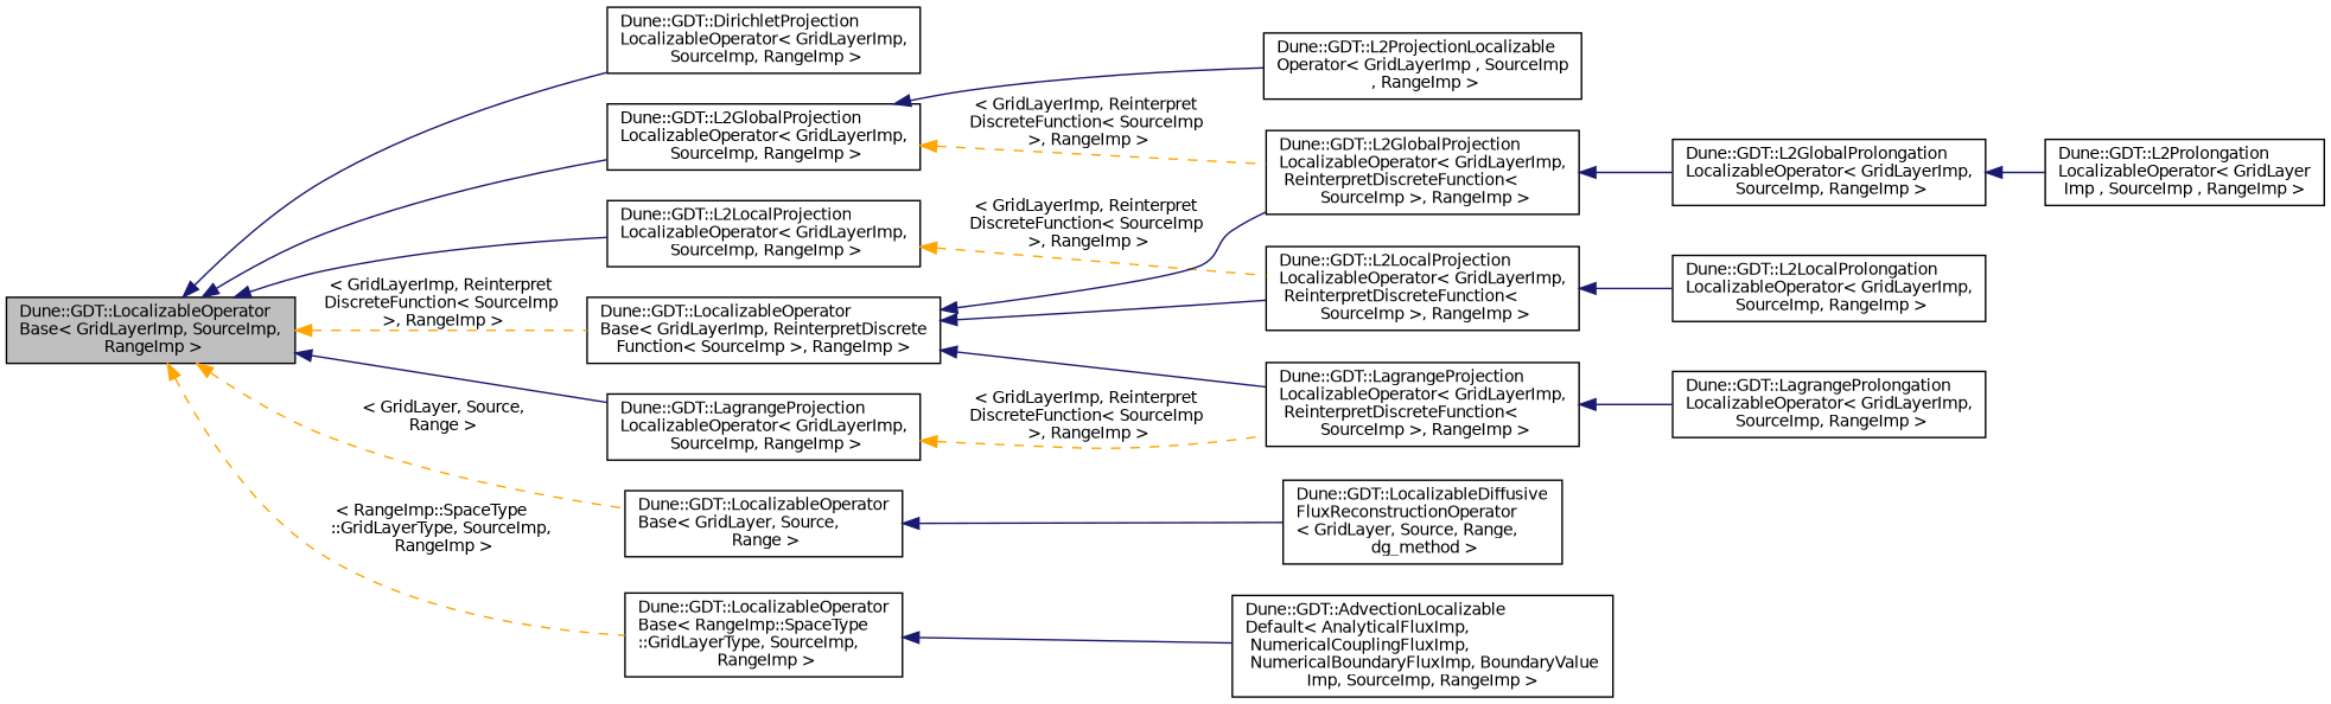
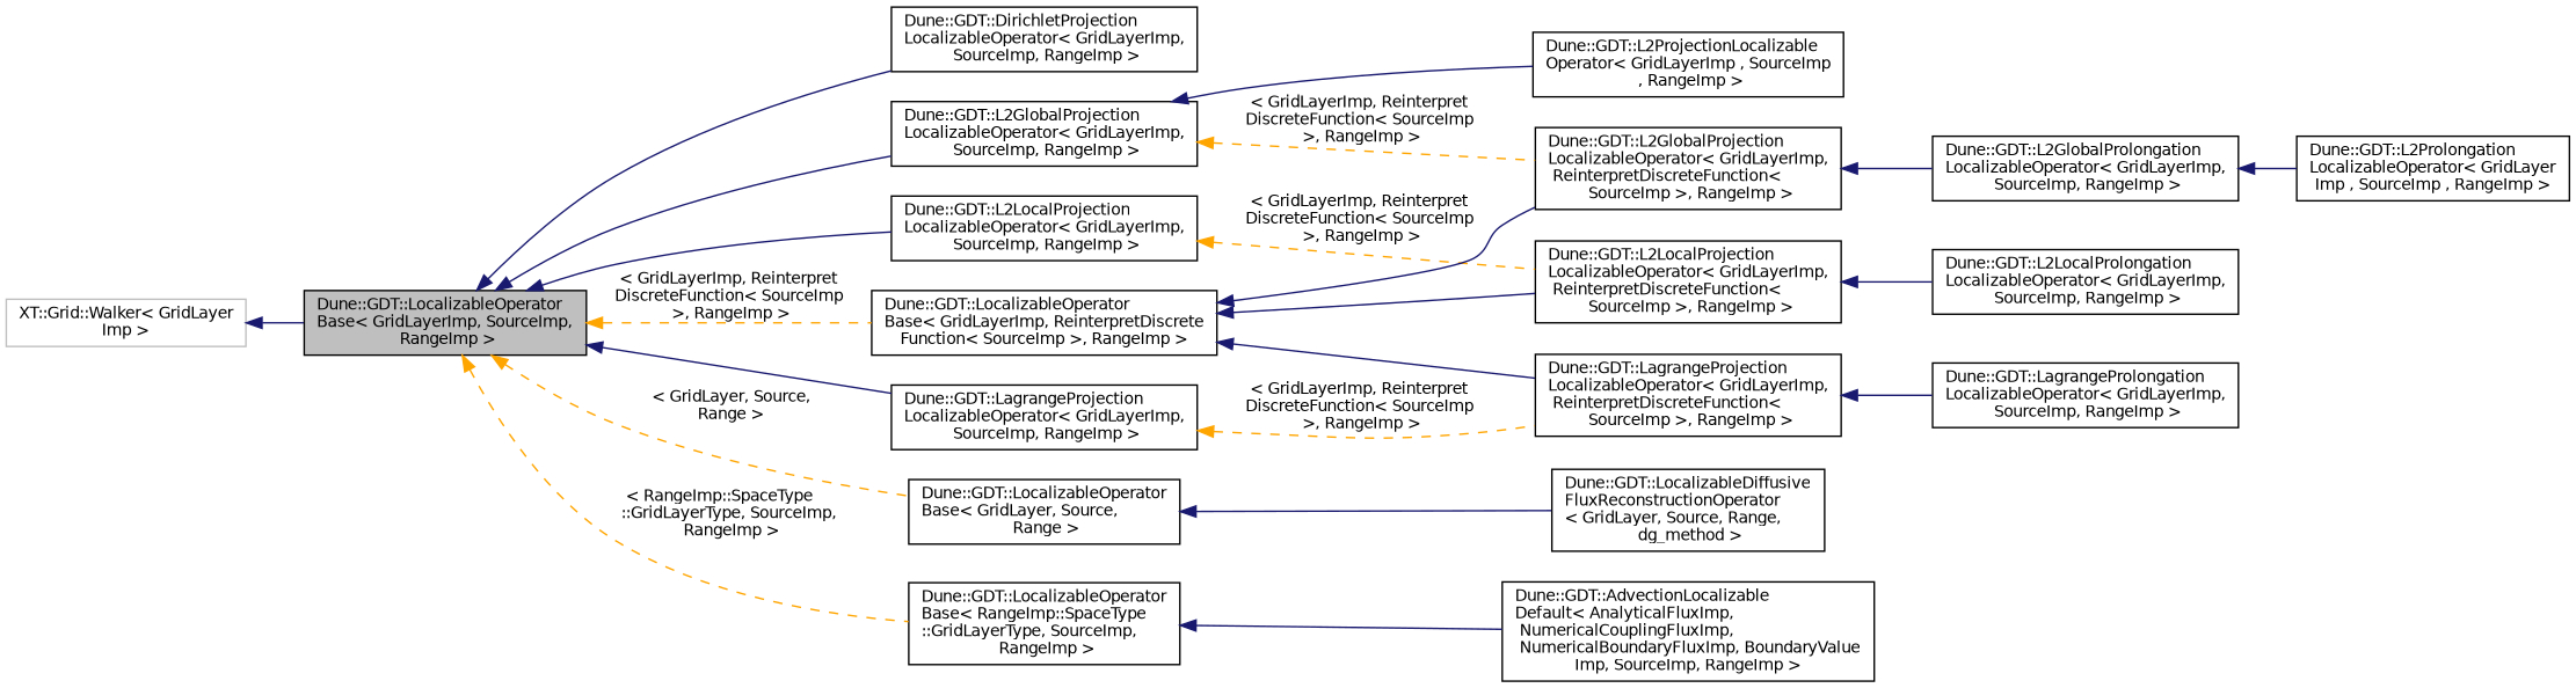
  digraph {
    rankdir=LR
    node [color=black fillcolor=white fontname=Helvetica fontsize=10 shape=record style=filled]
    edge [color=midnightblue dir=back fontname=Helvetica fontsize=10 labelfontname=Helvetica labelfontsize=10 style=solid]
    n1 [fillcolor=grey75 fontcolor=black height=0.2 label="Dune::GDT::LocalizableOperator\lBase\< GridLayerImp, SourceImp,\l RangeImp \>" width=0.4]
    n2 [height=0.2 label="Dune::GDT::DirichletProjection\lLocalizableOperator\< GridLayerImp,\l SourceImp, RangeImp \>" width=0.4]
    n3 [height=0.2 label="Dune::GDT::L2GlobalProjection\lLocalizableOperator\< GridLayerImp,\l SourceImp, RangeImp \>" width=0.4]
    n4 [height=0.2 label="Dune::GDT::L2LocalProjection\lLocalizableOperator\< GridLayerImp,\l SourceImp, RangeImp \>" width=0.4]
    n5 [height=0.2 label="Dune::GDT::LagrangeProjection\lLocalizableOperator\< GridLayerImp,\l SourceImp, RangeImp \>" width=0.4]
    n6 [height=0.2 label="Dune::GDT::LocalizableOperator\lBase\< GridLayer, Source,\l Range \>" width=0.4]
    n7 [height=0.2 label="Dune::GDT::LocalizableOperator\lBase\< GridLayerImp, ReinterpretDiscrete\lFunction\< SourceImp \>, RangeImp \>" width=0.4]
    n8 [height=0.2 label="Dune::GDT::LocalizableOperator\lBase\< RangeImp::SpaceType\l::GridLayerType, SourceImp,\l RangeImp \>" width=0.4]
+   n9 [color=grey75 height=0.2 label="XT::Grid::Walker\< GridLayer\lImp \>" width=0.4]
    n10 [height=0.2 label="Dune::GDT::L2ProjectionLocalizable\lOperator\< GridLayerImp , SourceImp\l , RangeImp  \>" width=0.4]
    n11 [height=0.2 label="Dune::GDT::L2GlobalProjection\lLocalizableOperator\< GridLayerImp,\l ReinterpretDiscreteFunction\<\l SourceImp \>, RangeImp \>" width=0.4]
    n12 [height=0.2 label="Dune::GDT::L2GlobalProlongation\lLocalizableOperator\< GridLayerImp,\l SourceImp, RangeImp \>" width=0.4]
    n13 [height=0.2 label="Dune::GDT::L2Prolongation\lLocalizableOperator\< GridLayer\lImp , SourceImp , RangeImp  \>" width=0.4]
    n14 [height=0.2 label="Dune::GDT::L2LocalProjection\lLocalizableOperator\< GridLayerImp,\l ReinterpretDiscreteFunction\<\l SourceImp \>, RangeImp \>" width=0.4]
    n15 [height=0.2 label="Dune::GDT::L2LocalProlongation\lLocalizableOperator\< GridLayerImp,\l SourceImp, RangeImp \>" width=0.4]
    n16 [height=0.2 label="Dune::GDT::LagrangeProjection\lLocalizableOperator\< GridLayerImp,\l ReinterpretDiscreteFunction\<\l SourceImp \>, RangeImp \>" width=0.4]
    n17 [height=0.2 label="Dune::GDT::LagrangeProlongation\lLocalizableOperator\< GridLayerImp,\l SourceImp, RangeImp \>" width=0.4]
    n18 [height=0.2 label="Dune::GDT::LocalizableDiffusive\lFluxReconstructionOperator\l\< GridLayer, Source, Range,\l dg_method \>" width=0.4]
    n19 [height=0.2 label="Dune::GDT::AdvectionLocalizable\lDefault\< AnalyticalFluxImp,\l NumericalCouplingFluxImp,\l NumericalBoundaryFluxImp, BoundaryValue\lImp, SourceImp, RangeImp \>" width=0.4]
    n1 -> n2
    n1 -> n3
    n1 -> n4
    n1 -> n5
    n1 -> n6 [color=orange label=" \< GridLayer, Source,\l Range \>" style=dashed]
    n1 -> n7 [color=orange label=" \< GridLayerImp, Reinterpret\lDiscreteFunction\< SourceImp\l \>, RangeImp \>" style=dashed]
    n1 -> n8 [color=orange label=" \< RangeImp::SpaceType\l::GridLayerType, SourceImp,\l RangeImp \>" style=dashed]
    n3 -> n10
    n3 -> n11 [color=orange label=" \< GridLayerImp, Reinterpret\lDiscreteFunction\< SourceImp\l \>, RangeImp \>" style=dashed]
    n4 -> n14 [color=orange label=" \< GridLayerImp, Reinterpret\lDiscreteFunction\< SourceImp\l \>, RangeImp \>" style=dashed]
    n5 -> n16 [color=orange label=" \< GridLayerImp, Reinterpret\lDiscreteFunction\< SourceImp\l \>, RangeImp \>" style=dashed]
    n6 -> n18
    n7 -> n11
    n7 -> n14
    n7 -> n16
    n8 -> n19
+   n9 -> n1
    n11 -> n12
    n12 -> n13
    n14 -> n15
    n16 -> n17
  }
